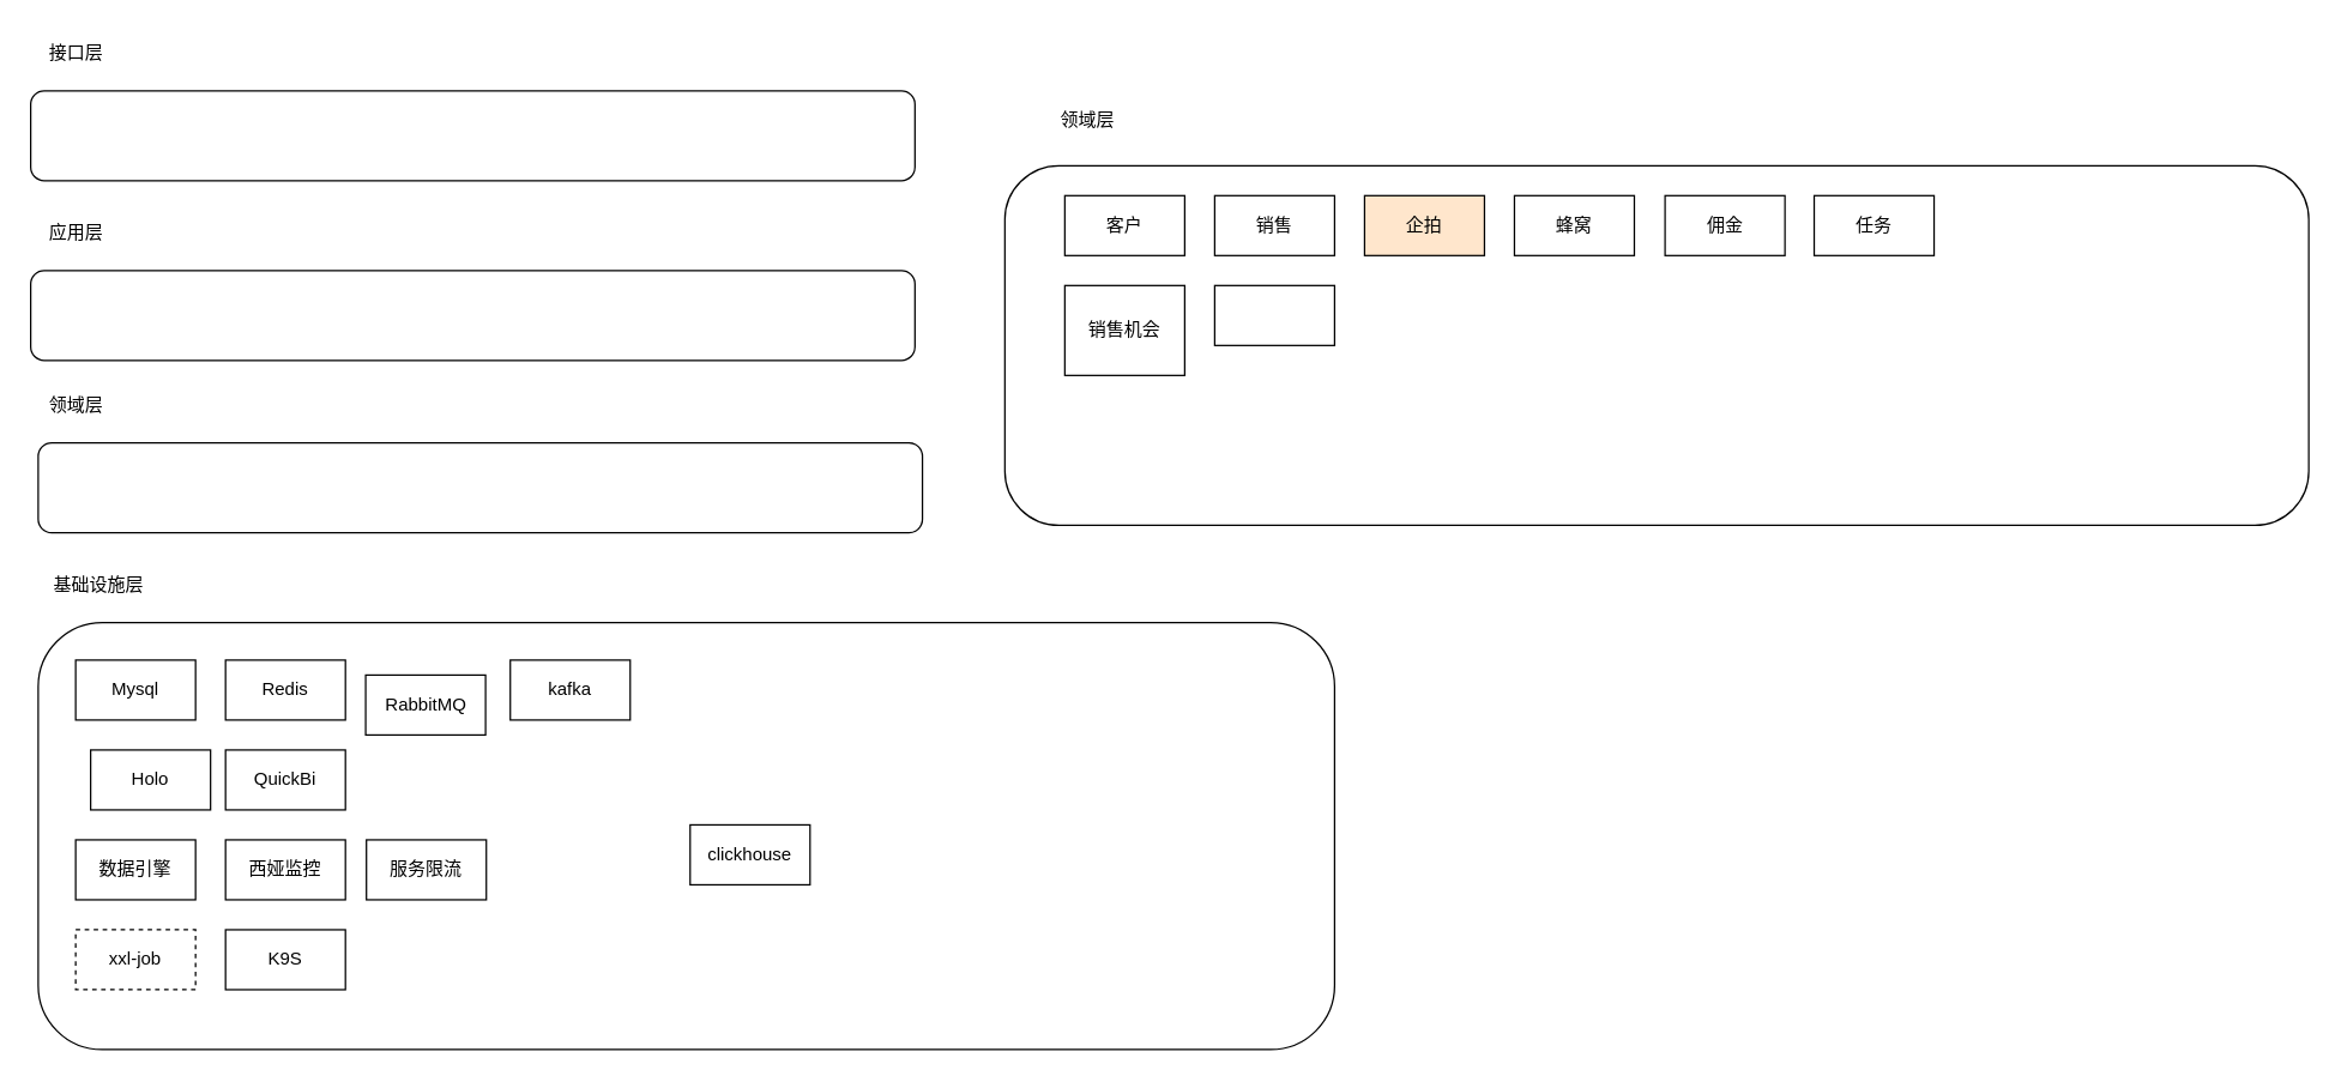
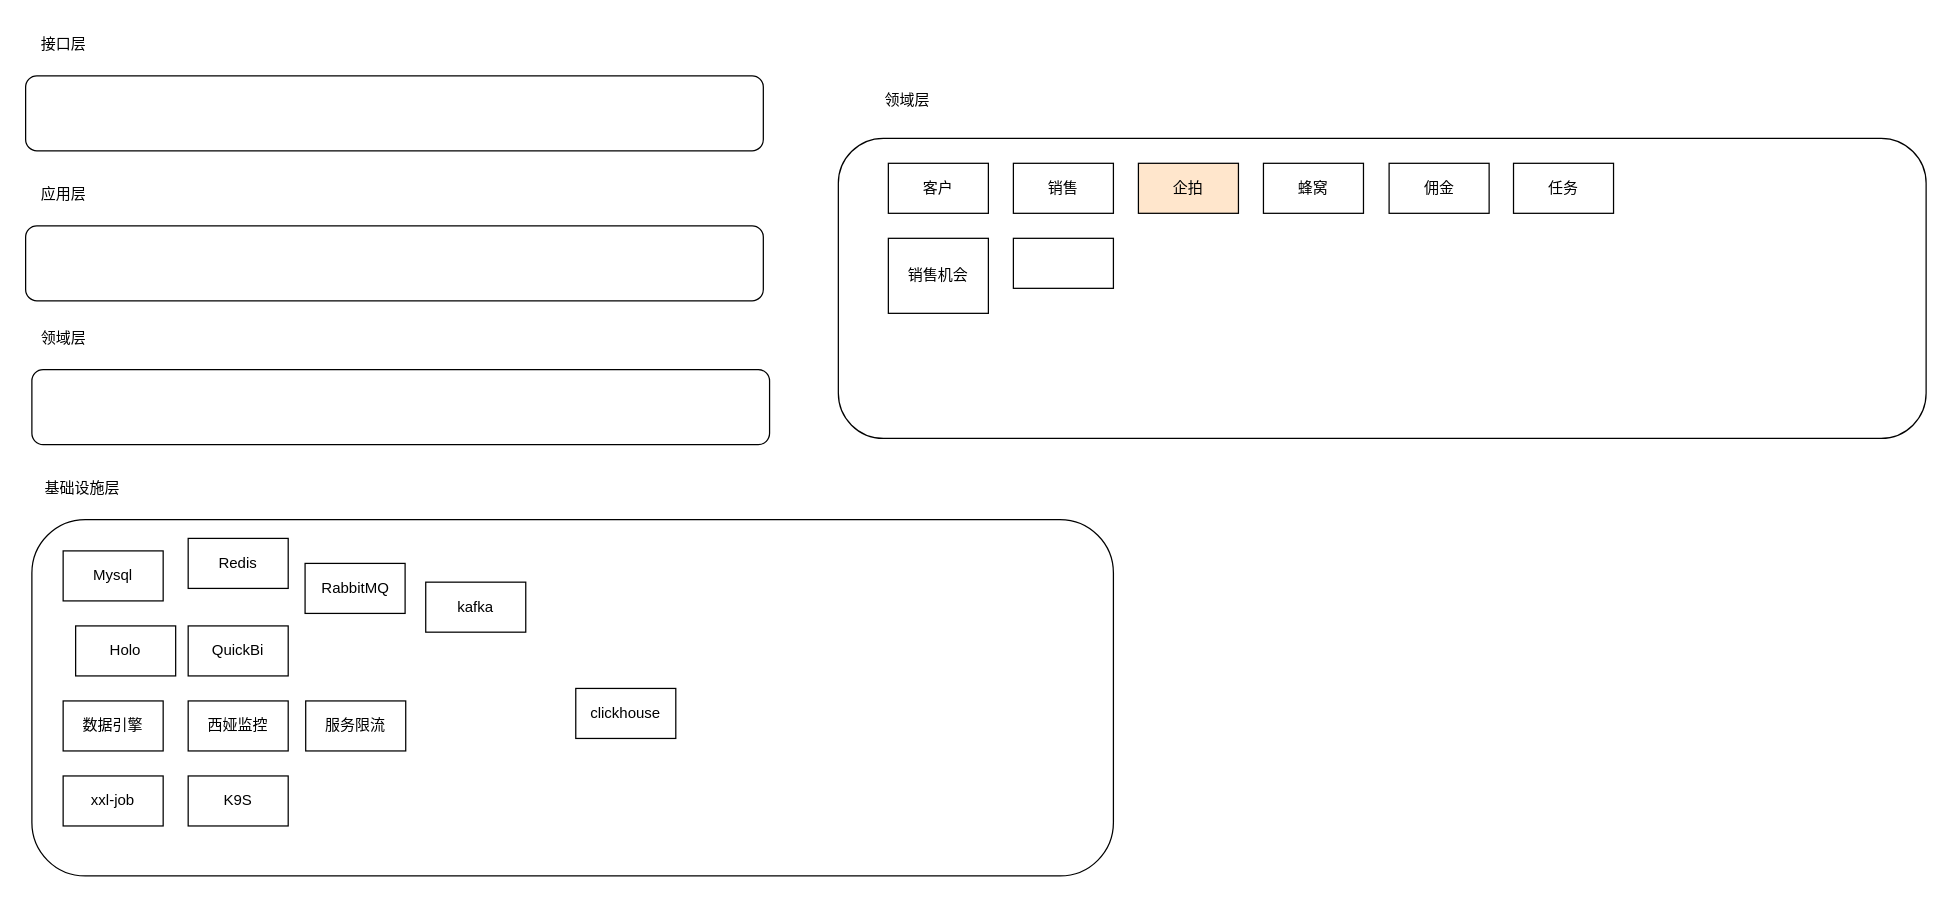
  <mxCell id="0" />
  <mxCell id="1" parent="0" />
  <mxCell id="2" value="" style="rounded=1;whiteSpace=wrap;html=1;" vertex="1" parent="1"><mxGeometry x="25" y="295" width="590" height="60" as="geometry" /></mxCell>
  <mxCell id="3" value="领域层" style="text;html=1;align=center;verticalAlign=middle;resizable=0;points=[];autosize=1;strokeColor=none;fillColor=none;" vertex="1" parent="1"><mxGeometry x="20" y="255" width="60" height="30" as="geometry" /></mxCell>
  <mxCell id="4" value="" style="rounded=1;whiteSpace=wrap;html=1;" vertex="1" parent="1"><mxGeometry x="25" y="415" width="865" height="285" as="geometry" /></mxCell>
  <mxCell id="5" value="基础设施层" style="text;html=1;align=center;verticalAlign=middle;resizable=0;points=[];autosize=1;strokeColor=none;fillColor=none;" vertex="1" parent="1"><mxGeometry x="25" y="375" width="80" height="30" as="geometry" /></mxCell>
  <mxCell id="6" value="Mysql" style="rounded=0;whiteSpace=wrap;html=1;" vertex="1" parent="1"><mxGeometry x="50" y="440" width="80" height="40" as="geometry" /></mxCell>
  <mxCell id="7" value="clickhouse" style="rounded=0;whiteSpace=wrap;html=1;" vertex="1" parent="1"><mxGeometry x="460" y="550" width="80" height="40" as="geometry" /></mxCell>
- <mxCell id="8" value="Redis" style="rounded=0;whiteSpace=wrap;html=1;" vertex="1" parent="1"><mxGeometry x="150" y="440" width="80" height="40" as="geometry" /></mxCell>
+ <mxCell id="8" value="Redis" style="rounded=0;whiteSpace=wrap;html=1;" vertex="1" parent="1"><mxGeometry x="150" y="430" width="80" height="40" as="geometry" /></mxCell>
  <mxCell id="9" value="RabbitMQ" style="rounded=0;whiteSpace=wrap;html=1;" vertex="1" parent="1"><mxGeometry x="243.5" y="450" width="80" height="40" as="geometry" /></mxCell>
- <mxCell id="10" value="kafka" style="rounded=0;whiteSpace=wrap;html=1;" vertex="1" parent="1"><mxGeometry x="340" y="440" width="80" height="40" as="geometry" /></mxCell>
+ <mxCell id="10" value="kafka" style="rounded=0;whiteSpace=wrap;html=1;" vertex="1" parent="1"><mxGeometry x="340" y="465" width="80" height="40" as="geometry" /></mxCell>
  <mxCell id="11" value="Holo" style="rounded=0;whiteSpace=wrap;html=1;" vertex="1" parent="1"><mxGeometry x="60" y="500" width="80" height="40" as="geometry" /></mxCell>
  <mxCell id="12" value="QuickBi" style="rounded=0;whiteSpace=wrap;html=1;" vertex="1" parent="1"><mxGeometry x="150" y="500" width="80" height="40" as="geometry" /></mxCell>
  <mxCell id="13" value="数据引擎" style="rounded=0;whiteSpace=wrap;html=1;" vertex="1" parent="1"><mxGeometry x="50" y="560" width="80" height="40" as="geometry" /></mxCell>
  <mxCell id="14" value="西娅监控" style="rounded=0;whiteSpace=wrap;html=1;" vertex="1" parent="1"><mxGeometry x="150" y="560" width="80" height="40" as="geometry" /></mxCell>
  <mxCell id="15" value="服务限流" style="rounded=0;whiteSpace=wrap;html=1;" vertex="1" parent="1"><mxGeometry x="244" y="560" width="80" height="40" as="geometry" /></mxCell>
- <mxCell id="16" value="xxl-job" style="rounded=0;whiteSpace=wrap;html=1;dashed=1;" vertex="1" parent="1"><mxGeometry x="50" y="620" width="80" height="40" as="geometry" /></mxCell>
+ <mxCell id="16" value="xxl-job" style="rounded=0;whiteSpace=wrap;html=1;" vertex="1" parent="1"><mxGeometry x="50" y="620" width="80" height="40" as="geometry" /></mxCell>
  <mxCell id="17" value="K9S" style="rounded=0;whiteSpace=wrap;html=1;" vertex="1" parent="1"><mxGeometry x="150" y="620" width="80" height="40" as="geometry" /></mxCell>
  <mxCell id="18" value="" style="rounded=1;whiteSpace=wrap;html=1;" vertex="1" parent="1"><mxGeometry x="20" y="60" width="590" height="60" as="geometry" /></mxCell>
  <mxCell id="19" value="接口层" style="text;html=1;align=center;verticalAlign=middle;resizable=0;points=[];autosize=1;strokeColor=none;fillColor=none;" vertex="1" parent="1"><mxGeometry x="20" y="20" width="60" height="30" as="geometry" /></mxCell>
  <mxCell id="20" value="应用层" style="text;html=1;align=center;verticalAlign=middle;resizable=0;points=[];autosize=1;strokeColor=none;fillColor=none;" vertex="1" parent="1"><mxGeometry x="20" y="140" width="60" height="30" as="geometry" /></mxCell>
  <mxCell id="21" value="" style="rounded=1;whiteSpace=wrap;html=1;" vertex="1" parent="1"><mxGeometry x="20" y="180" width="590" height="60" as="geometry" /></mxCell>
  <mxCell id="22" value="" style="rounded=1;whiteSpace=wrap;html=1;" vertex="1" parent="1"><mxGeometry x="670" y="110" width="870" height="240" as="geometry" /></mxCell>
  <mxCell id="23" value="领域层" style="text;html=1;align=center;verticalAlign=middle;resizable=0;points=[];autosize=1;strokeColor=none;fillColor=none;" vertex="1" parent="1"><mxGeometry x="695" y="65" width="60" height="30" as="geometry" /></mxCell>
  <mxCell id="24" value="客户" style="rounded=0;whiteSpace=wrap;html=1;" vertex="1" parent="1"><mxGeometry x="710" y="130" width="80" height="40" as="geometry" /></mxCell>
  <mxCell id="25" value="销售" style="rounded=0;whiteSpace=wrap;html=1;" vertex="1" parent="1"><mxGeometry x="810" y="130" width="80" height="40" as="geometry" /></mxCell>
  <mxCell id="26" value="销售机会" style="rounded=0;whiteSpace=wrap;html=1;" vertex="1" parent="1"><mxGeometry x="710" y="190" width="80" height="60" as="geometry" /></mxCell>
  <mxCell id="27" value="佣金" style="rounded=0;whiteSpace=wrap;html=1;" vertex="1" parent="1"><mxGeometry x="1110.5" y="130" width="80" height="40" as="geometry" /></mxCell>
  <mxCell id="28" value="任务" style="rounded=0;whiteSpace=wrap;html=1;" vertex="1" parent="1"><mxGeometry x="1210" y="130" width="80" height="40" as="geometry" /></mxCell>
  <mxCell id="29" value="企拍" style="rounded=0;whiteSpace=wrap;html=1;fillColor=#ffe6cc;" vertex="1" parent="1"><mxGeometry x="910" y="130" width="80" height="40" as="geometry" /></mxCell>
  <mxCell id="30" value="蜂窝" style="rounded=0;whiteSpace=wrap;html=1;" vertex="1" parent="1"><mxGeometry x="1010" y="130" width="80" height="40" as="geometry" /></mxCell>
  <mxCell id="31" value="" style="rounded=0;whiteSpace=wrap;html=1;" vertex="1" parent="1"><mxGeometry x="810" y="190" width="80" height="40" as="geometry" /></mxCell>
